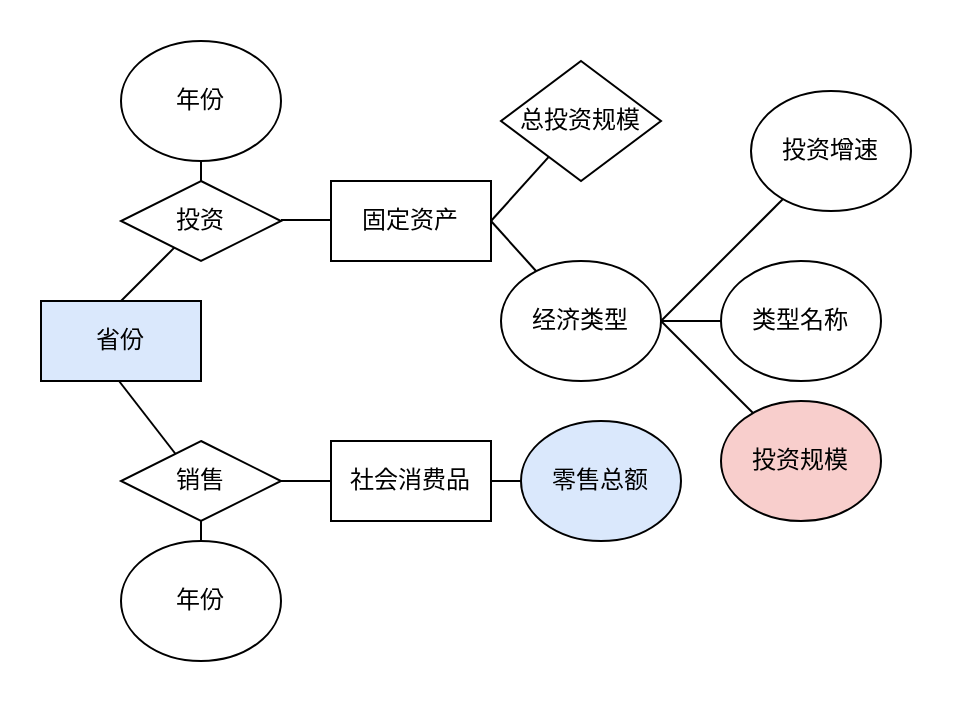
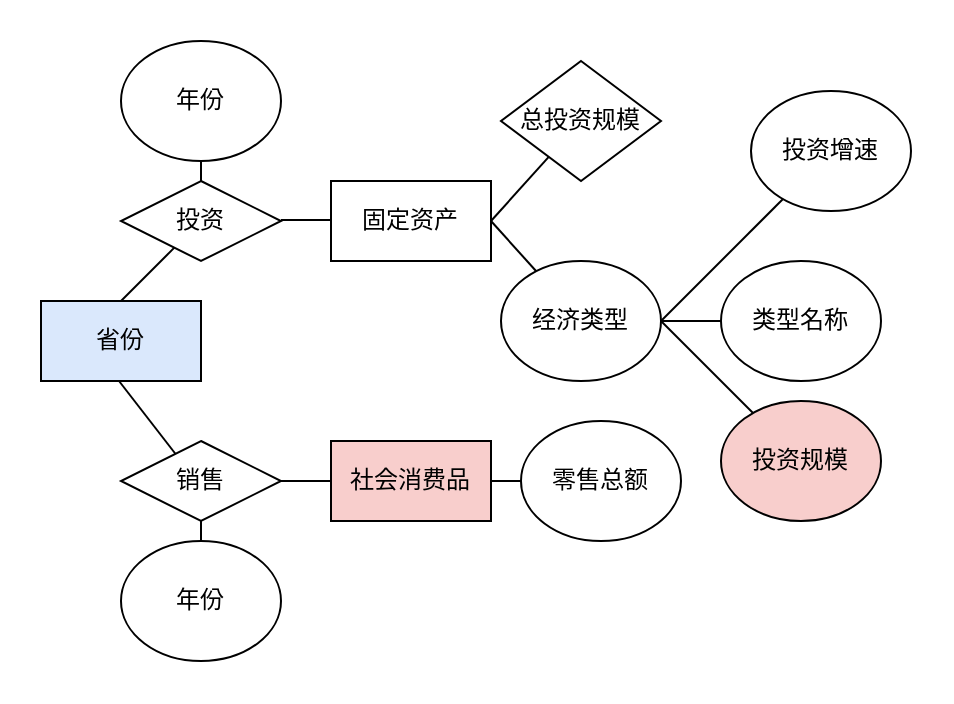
  <mxCell id="0" />
  <mxCell id="1" parent="0" />
  <mxCell id="2" value="省份" style="rounded=0;whiteSpace=wrap;html=1;fillColor=#dae8fc;" vertex="1" parent="1"><mxGeometry x="20" y="150" width="80" height="40" as="geometry" /></mxCell>
  <mxCell id="3" value="" style="endArrow=none;html=1;rounded=0;" edge="1" parent="1" target="4"><mxGeometry width="50" height="50" relative="1" as="geometry"><mxPoint x="60" y="150" as="sourcePoint" /><mxPoint x="60" y="120" as="targetPoint" /></mxGeometry></mxCell>
  <mxCell id="4" value="投资" style="rhombus;whiteSpace=wrap;html=1;" vertex="1" parent="1"><mxGeometry x="60" y="90" width="80" height="40" as="geometry" /></mxCell>
  <mxCell id="5" value="" style="endArrow=none;html=1;rounded=0;entryX=0.5;entryY=1;entryDx=0;entryDy=0;" edge="1" parent="1"><mxGeometry width="50" height="50" relative="1" as="geometry"><mxPoint x="90" y="230" as="sourcePoint" /><mxPoint x="59" y="190" as="targetPoint" /></mxGeometry></mxCell>
  <mxCell id="6" value="" style="endArrow=none;html=1;rounded=0;" edge="1" parent="1"><mxGeometry width="50" height="50" relative="1" as="geometry"><mxPoint x="170" y="109.55" as="sourcePoint" /><mxPoint x="140.001" y="109.498" as="targetPoint" /><Array as="points"><mxPoint x="160" y="109.55" /></Array></mxGeometry></mxCell>
  <mxCell id="7" value="固定资产" style="rounded=0;whiteSpace=wrap;html=1;" vertex="1" parent="1"><mxGeometry x="165" y="90" width="80" height="40" as="geometry" /></mxCell>
  <mxCell id="8" value="" style="endArrow=none;html=1;rounded=0;" edge="1" parent="1" target="9"><mxGeometry width="50" height="50" relative="1" as="geometry"><mxPoint x="245" y="110" as="sourcePoint" /><mxPoint x="270" y="90" as="targetPoint" /></mxGeometry></mxCell>
  <mxCell id="9" value="总投资规模" style="rhombus;whiteSpace=wrap;html=1;" vertex="1" parent="1"><mxGeometry x="250" y="30" width="80" height="60" as="geometry" /></mxCell>
  <mxCell id="10" value="" style="endArrow=none;html=1;rounded=0;" edge="1" parent="1" target="11"><mxGeometry width="50" height="50" relative="1" as="geometry"><mxPoint x="245" y="110" as="sourcePoint" /><mxPoint x="270" y="130" as="targetPoint" /></mxGeometry></mxCell>
  <mxCell id="11" value="经济类型" style="ellipse;whiteSpace=wrap;html=1;" vertex="1" parent="1"><mxGeometry x="250" y="130" width="80" height="60" as="geometry" /></mxCell>
  <mxCell id="12" value="" style="endArrow=none;html=1;rounded=0;" edge="1" parent="1" target="15"><mxGeometry width="50" height="50" relative="1" as="geometry"><mxPoint x="330" y="160" as="sourcePoint" /><mxPoint x="350" y="190" as="targetPoint" /></mxGeometry></mxCell>
  <mxCell id="13" value="" style="endArrow=none;html=1;rounded=0;" edge="1" parent="1"><mxGeometry width="50" height="50" relative="1" as="geometry"><mxPoint x="330" y="160" as="sourcePoint" /><mxPoint x="360" y="160" as="targetPoint" /></mxGeometry></mxCell>
  <mxCell id="14" value="" style="endArrow=none;html=1;rounded=0;" edge="1" parent="1" target="17"><mxGeometry width="50" height="50" relative="1" as="geometry"><mxPoint x="330" y="160" as="sourcePoint" /><mxPoint x="350" y="140" as="targetPoint" /></mxGeometry></mxCell>
  <mxCell id="15" value="投资规模" style="ellipse;whiteSpace=wrap;html=1;fillColor=#f8cecc;" vertex="1" parent="1"><mxGeometry x="360" y="200" width="80" height="60" as="geometry" /></mxCell>
  <mxCell id="16" value="类型名称" style="ellipse;whiteSpace=wrap;html=1;" vertex="1" parent="1"><mxGeometry x="360" y="130" width="80" height="60" as="geometry" /></mxCell>
  <mxCell id="17" value="投资增速" style="ellipse;whiteSpace=wrap;html=1;" vertex="1" parent="1"><mxGeometry x="375" y="45" width="80" height="60" as="geometry" /></mxCell>
  <mxCell id="18" value="" style="endArrow=none;html=1;rounded=0;" edge="1" parent="1" target="19"><mxGeometry width="50" height="50" relative="1" as="geometry"><mxPoint x="100" y="90" as="sourcePoint" /><mxPoint x="100" y="60" as="targetPoint" /></mxGeometry></mxCell>
  <mxCell id="19" value="年份" style="ellipse;whiteSpace=wrap;html=1;" vertex="1" parent="1"><mxGeometry x="60" y="20" width="80" height="60" as="geometry" /></mxCell>
  <mxCell id="20" value="销售" style="rhombus;whiteSpace=wrap;html=1;" vertex="1" parent="1"><mxGeometry x="60" y="220" width="80" height="40" as="geometry" /></mxCell>
  <mxCell id="21" value="年份" style="ellipse;whiteSpace=wrap;html=1;" vertex="1" parent="1"><mxGeometry x="60" y="270" width="80" height="60" as="geometry" /></mxCell>
  <mxCell id="22" value="" style="endArrow=none;html=1;rounded=0;" edge="1" parent="1" source="21"><mxGeometry width="50" height="50" relative="1" as="geometry"><mxPoint x="50" y="310" as="sourcePoint" /><mxPoint x="100" y="260" as="targetPoint" /></mxGeometry></mxCell>
  <mxCell id="23" value="" style="endArrow=none;html=1;rounded=0;" edge="1" parent="1"><mxGeometry width="50" height="50" relative="1" as="geometry"><mxPoint x="140" y="240" as="sourcePoint" /><mxPoint x="170" y="240" as="targetPoint" /></mxGeometry></mxCell>
- <mxCell id="24" value="社会消费品" style="rounded=0;whiteSpace=wrap;html=1;" vertex="1" parent="1"><mxGeometry x="165" y="220" width="80" height="40" as="geometry" /></mxCell>
+ <mxCell id="24" value="社会消费品" style="rounded=0;whiteSpace=wrap;html=1;fillColor=#f8cecc;" vertex="1" parent="1"><mxGeometry x="165" y="220" width="80" height="40" as="geometry" /></mxCell>
  <mxCell id="25" value="" style="endArrow=none;html=1;rounded=0;" edge="1" parent="1"><mxGeometry width="50" height="50" relative="1" as="geometry"><mxPoint x="245" y="240" as="sourcePoint" /><mxPoint x="260" y="240" as="targetPoint" /></mxGeometry></mxCell>
- <mxCell id="26" value="零售总额" style="ellipse;whiteSpace=wrap;html=1;fillColor=#dae8fc;" vertex="1" parent="1"><mxGeometry x="260" y="210" width="80" height="60" as="geometry" /></mxCell>
+ <mxCell id="26" value="零售总额" style="ellipse;whiteSpace=wrap;html=1;" vertex="1" parent="1"><mxGeometry x="260" y="210" width="80" height="60" as="geometry" /></mxCell>
